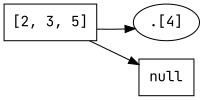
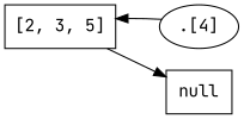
  digraph {
    fontname="JetBrains Mono"
    rankdir=LR
    node [fontname="JetBrains Mono" shape=rect]
    edge [fontname="JetBrains Mono"]
    n1 [label="[2, 3, 5]"]
    n2 [label=".[4]" shape=""]
    n3 [label=null]
-   n1 -> n2
+   n2 -> n1
    n1 -> n3
  }
